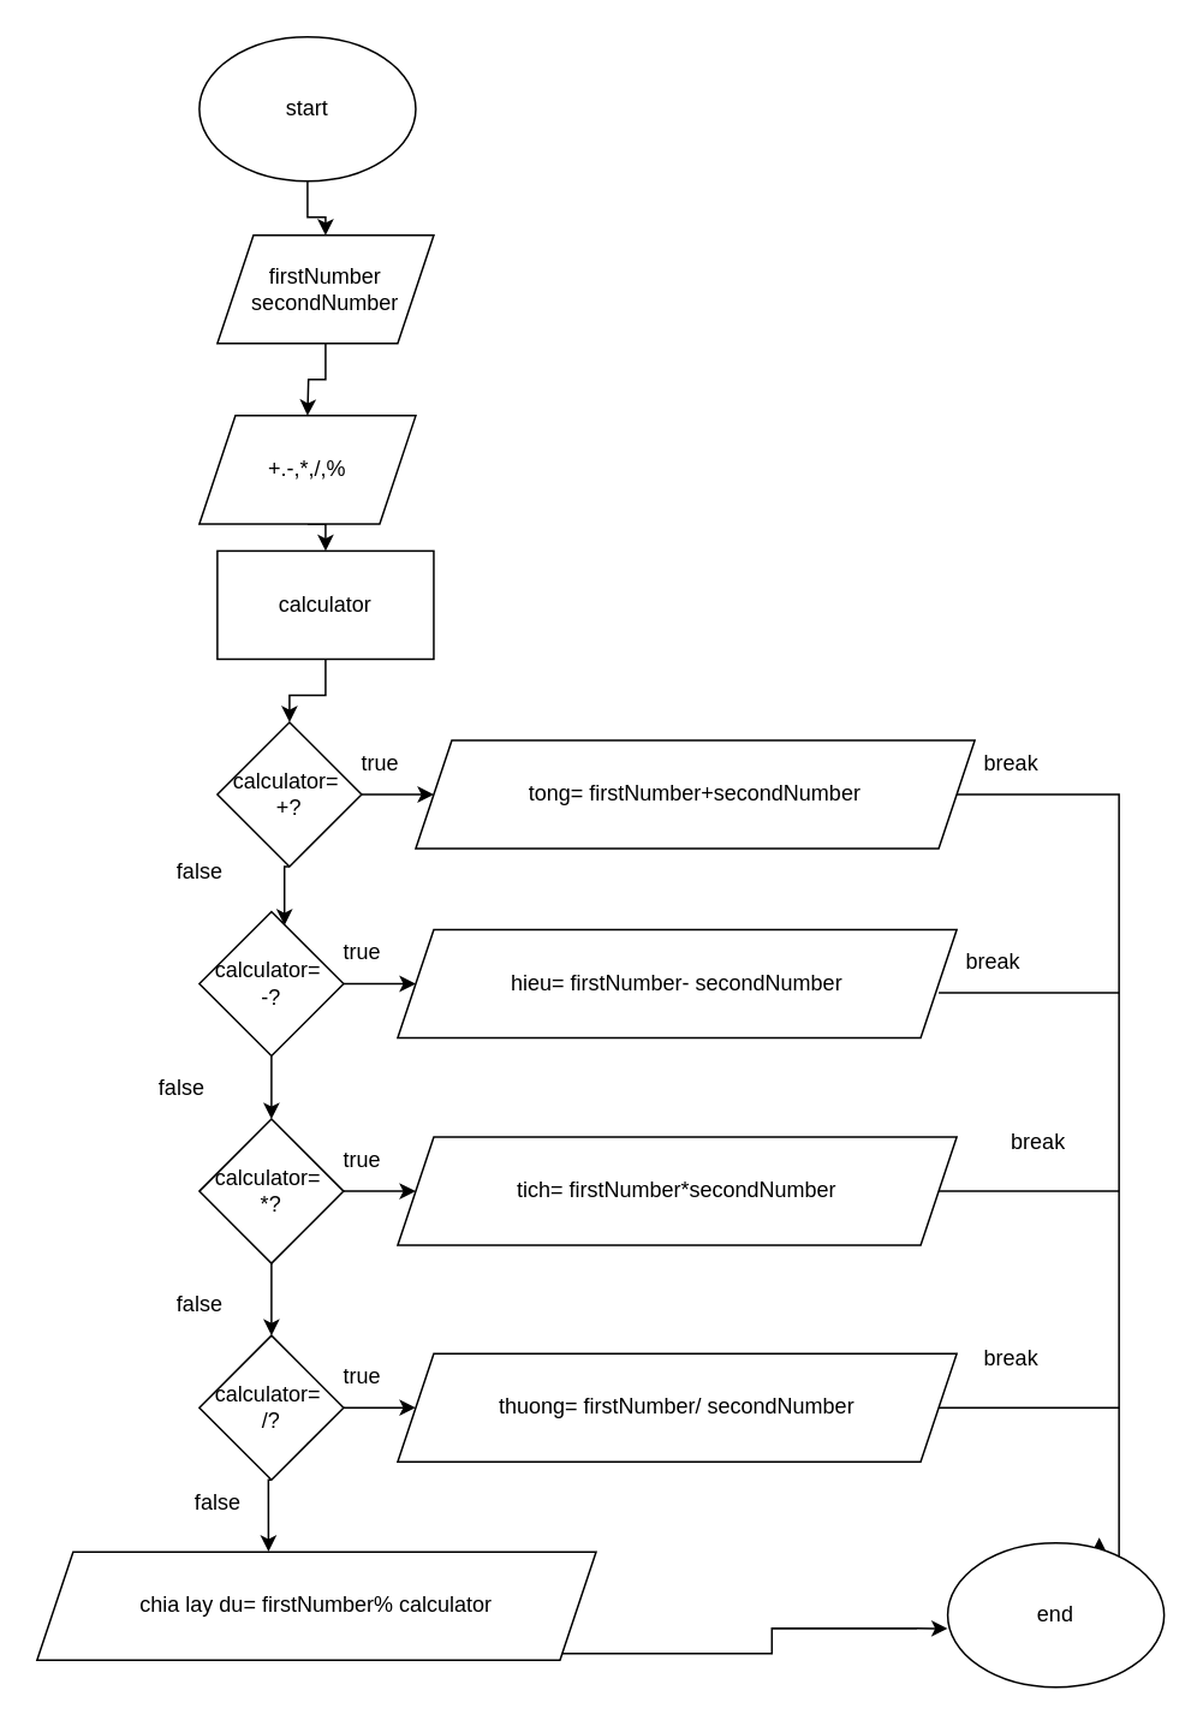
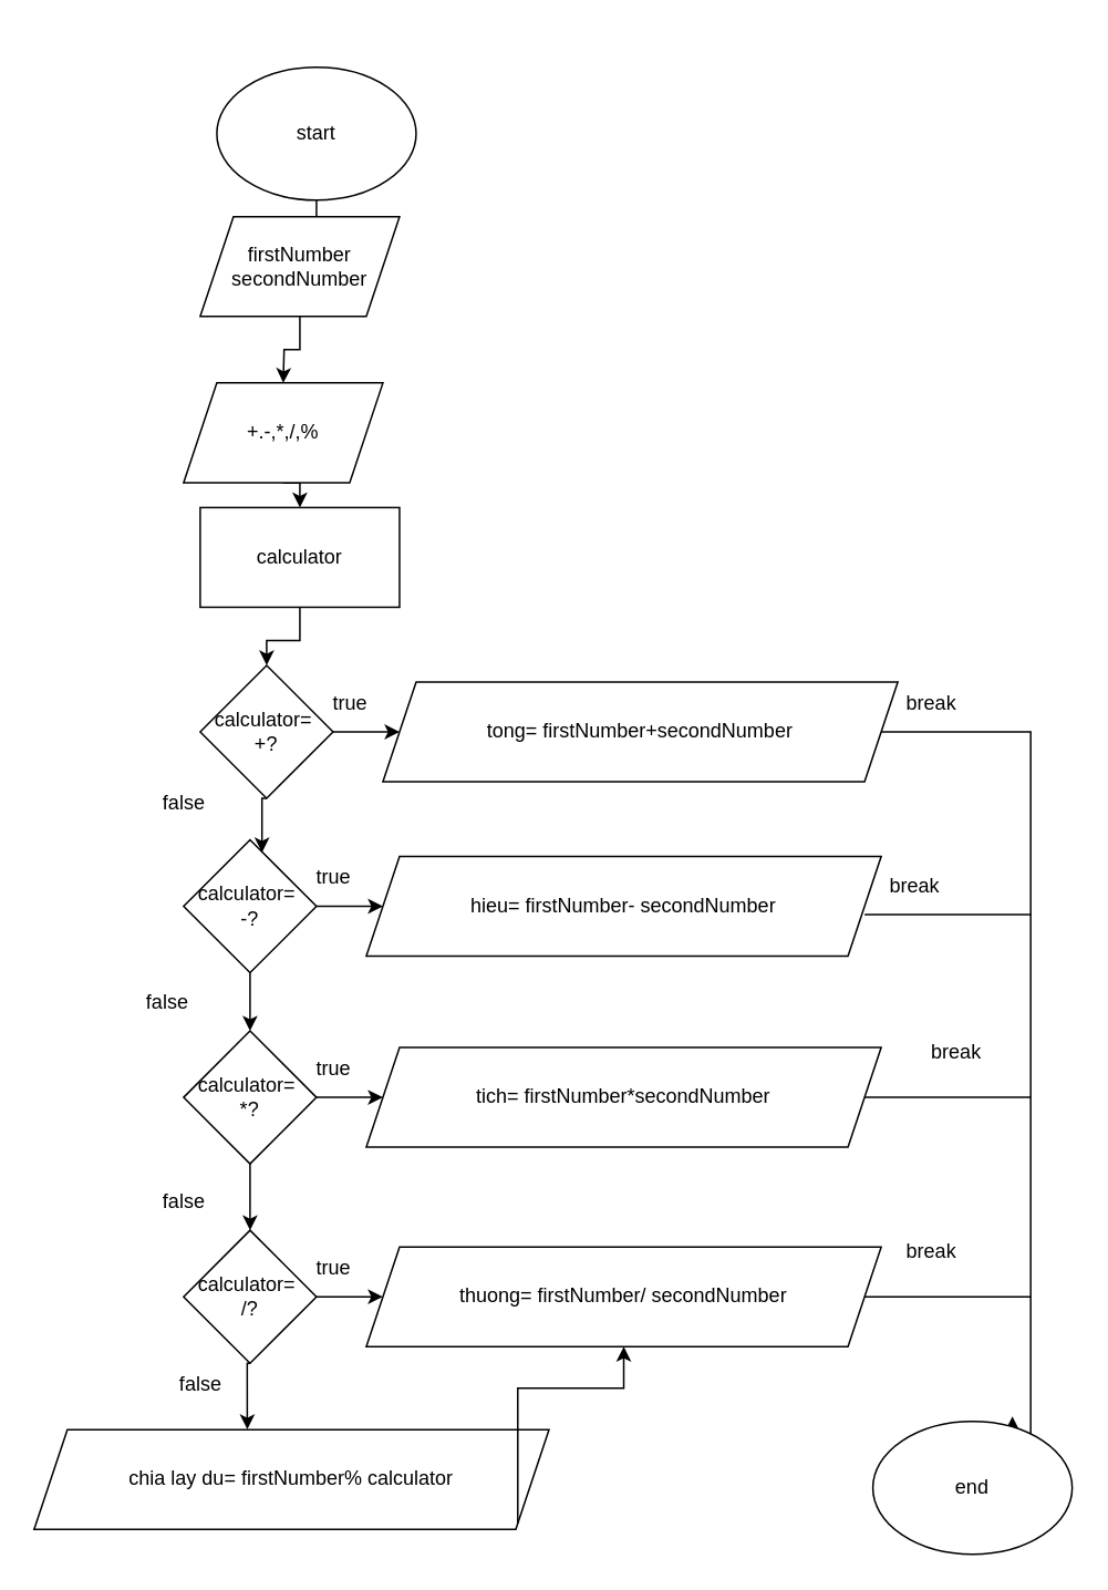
  <mxCell id="0" />
  <mxCell id="1" parent="0" />
  <mxCell id="2" value="" style="edgeStyle=orthogonalEdgeStyle;rounded=0;orthogonalLoop=1;jettySize=auto;html=1;" edge="1" parent="1" source="3" target="5"><mxGeometry relative="1" as="geometry" /></mxCell>
- <mxCell id="3" value="start" style="ellipse;whiteSpace=wrap;html=1;" vertex="1" parent="1"><mxGeometry x="110" y="20" width="120" height="80" as="geometry" /></mxCell>
+ <mxCell id="3" value="start" style="ellipse;whiteSpace=wrap;html=1;" vertex="1" parent="1"><mxGeometry x="130" y="40" width="120" height="80" as="geometry" /></mxCell>
  <mxCell id="4" style="edgeStyle=orthogonalEdgeStyle;rounded=0;orthogonalLoop=1;jettySize=auto;html=1;exitX=0.5;exitY=1;exitDx=0;exitDy=0;" edge="1" parent="1" source="5"><mxGeometry relative="1" as="geometry"><mxPoint x="170" y="230" as="targetPoint" /></mxGeometry></mxCell>
  <mxCell id="5" value="firstNumber&lt;br&gt;secondNumber" style="shape=parallelogram;perimeter=parallelogramPerimeter;whiteSpace=wrap;html=1;fixedSize=1;" vertex="1" parent="1"><mxGeometry x="120" y="130" width="120" height="60" as="geometry" /></mxCell>
  <mxCell id="6" style="edgeStyle=orthogonalEdgeStyle;rounded=0;orthogonalLoop=1;jettySize=auto;html=1;exitX=0.5;exitY=1;exitDx=0;exitDy=0;entryX=0.5;entryY=0;entryDx=0;entryDy=0;" edge="1" parent="1" source="7" target="9"><mxGeometry relative="1" as="geometry" /></mxCell>
  <mxCell id="7" value="+.-,*,/,%" style="shape=parallelogram;perimeter=parallelogramPerimeter;whiteSpace=wrap;html=1;fixedSize=1;" vertex="1" parent="1"><mxGeometry x="110" y="230" width="120" height="60" as="geometry" /></mxCell>
  <mxCell id="8" style="edgeStyle=orthogonalEdgeStyle;rounded=0;orthogonalLoop=1;jettySize=auto;html=1;exitX=0.5;exitY=1;exitDx=0;exitDy=0;entryX=0.5;entryY=0;entryDx=0;entryDy=0;" edge="1" parent="1" source="9" target="11"><mxGeometry relative="1" as="geometry" /></mxCell>
  <mxCell id="9" value="calculator" style="rounded=0;whiteSpace=wrap;html=1;" vertex="1" parent="1"><mxGeometry x="120" y="305" width="120" height="60" as="geometry" /></mxCell>
  <mxCell id="10" value="" style="edgeStyle=orthogonalEdgeStyle;rounded=0;orthogonalLoop=1;jettySize=auto;html=1;" edge="1" parent="1" source="11" target="13"><mxGeometry relative="1" as="geometry" /></mxCell>
  <mxCell id="11" value="calculator=&amp;nbsp;&lt;br&gt;+?" style="rhombus;whiteSpace=wrap;html=1;" vertex="1" parent="1"><mxGeometry x="120" y="400" width="80" height="80" as="geometry" /></mxCell>
  <mxCell id="12" style="edgeStyle=orthogonalEdgeStyle;rounded=0;orthogonalLoop=1;jettySize=auto;html=1;exitX=1;exitY=0.5;exitDx=0;exitDy=0;entryX=0.7;entryY=-0.037;entryDx=0;entryDy=0;entryPerimeter=0;" edge="1" parent="1" source="13" target="36"><mxGeometry relative="1" as="geometry"><mxPoint x="620" y="440" as="targetPoint" /><Array as="points"><mxPoint x="620" y="440" /><mxPoint x="620" y="867" /></Array></mxGeometry></mxCell>
  <mxCell id="13" value="tong= firstNumber+secondNumber" style="shape=parallelogram;perimeter=parallelogramPerimeter;whiteSpace=wrap;html=1;fixedSize=1;" vertex="1" parent="1"><mxGeometry x="230" y="410" width="310" height="60" as="geometry" /></mxCell>
  <mxCell id="14" value="true" style="text;html=1;align=center;verticalAlign=middle;resizable=0;points=[];autosize=1;strokeColor=none;fillColor=none;" vertex="1" parent="1"><mxGeometry x="190" y="408" width="40" height="30" as="geometry" /></mxCell>
  <mxCell id="15" value="" style="edgeStyle=orthogonalEdgeStyle;rounded=0;orthogonalLoop=1;jettySize=auto;html=1;" edge="1" source="17" target="18" parent="1"><mxGeometry relative="1" as="geometry" /></mxCell>
  <mxCell id="16" style="edgeStyle=orthogonalEdgeStyle;rounded=0;orthogonalLoop=1;jettySize=auto;html=1;exitX=0.5;exitY=1;exitDx=0;exitDy=0;entryX=0.5;entryY=0;entryDx=0;entryDy=0;" edge="1" parent="1" source="17" target="22"><mxGeometry relative="1" as="geometry" /></mxCell>
  <mxCell id="17" value="calculator=&amp;nbsp;&lt;br&gt;-?" style="rhombus;whiteSpace=wrap;html=1;" vertex="1" parent="1"><mxGeometry x="110" y="505" width="80" height="80" as="geometry" /></mxCell>
  <mxCell id="18" value="hieu= firstNumber- secondNumber" style="shape=parallelogram;perimeter=parallelogramPerimeter;whiteSpace=wrap;html=1;fixedSize=1;" vertex="1" parent="1"><mxGeometry x="220" y="515" width="310" height="60" as="geometry" /></mxCell>
  <mxCell id="19" value="true" style="text;html=1;align=center;verticalAlign=middle;resizable=0;points=[];autosize=1;strokeColor=none;fillColor=none;" vertex="1" parent="1"><mxGeometry x="180" y="513" width="40" height="30" as="geometry" /></mxCell>
  <mxCell id="20" value="" style="edgeStyle=orthogonalEdgeStyle;rounded=0;orthogonalLoop=1;jettySize=auto;html=1;" edge="1" source="22" target="23" parent="1"><mxGeometry relative="1" as="geometry" /></mxCell>
  <mxCell id="21" style="edgeStyle=orthogonalEdgeStyle;rounded=0;orthogonalLoop=1;jettySize=auto;html=1;exitX=0.5;exitY=1;exitDx=0;exitDy=0;entryX=0.5;entryY=0;entryDx=0;entryDy=0;" edge="1" parent="1" source="22" target="26"><mxGeometry relative="1" as="geometry" /></mxCell>
  <mxCell id="22" value="calculator=&amp;nbsp;&lt;br&gt;*?" style="rhombus;whiteSpace=wrap;html=1;" vertex="1" parent="1"><mxGeometry x="110" y="620" width="80" height="80" as="geometry" /></mxCell>
  <mxCell id="23" value="tich= firstNumber*secondNumber" style="shape=parallelogram;perimeter=parallelogramPerimeter;whiteSpace=wrap;html=1;fixedSize=1;" vertex="1" parent="1"><mxGeometry x="220" y="630" width="310" height="60" as="geometry" /></mxCell>
  <mxCell id="24" value="true" style="text;html=1;align=center;verticalAlign=middle;resizable=0;points=[];autosize=1;strokeColor=none;fillColor=none;" vertex="1" parent="1"><mxGeometry x="180" y="628" width="40" height="30" as="geometry" /></mxCell>
  <mxCell id="25" value="" style="edgeStyle=orthogonalEdgeStyle;rounded=0;orthogonalLoop=1;jettySize=auto;html=1;" edge="1" source="26" target="27" parent="1"><mxGeometry relative="1" as="geometry" /></mxCell>
  <mxCell id="26" value="calculator=&amp;nbsp;&lt;br&gt;/?" style="rhombus;whiteSpace=wrap;html=1;" vertex="1" parent="1"><mxGeometry x="110" y="740" width="80" height="80" as="geometry" /></mxCell>
  <mxCell id="27" value="thuong= firstNumber/ secondNumber" style="shape=parallelogram;perimeter=parallelogramPerimeter;whiteSpace=wrap;html=1;fixedSize=1;" vertex="1" parent="1"><mxGeometry x="220" y="750" width="310" height="60" as="geometry" /></mxCell>
  <mxCell id="28" value="true" style="text;html=1;align=center;verticalAlign=middle;resizable=0;points=[];autosize=1;strokeColor=none;fillColor=none;" vertex="1" parent="1"><mxGeometry x="180" y="748" width="40" height="30" as="geometry" /></mxCell>
  <mxCell id="29" value="chia lay du= firstNumber% calculator" style="shape=parallelogram;perimeter=parallelogramPerimeter;whiteSpace=wrap;html=1;fixedSize=1;" vertex="1" parent="1"><mxGeometry x="20" y="860" width="310" height="60" as="geometry" /></mxCell>
  <mxCell id="30" style="edgeStyle=orthogonalEdgeStyle;rounded=0;orthogonalLoop=1;jettySize=auto;html=1;exitX=0.5;exitY=1;exitDx=0;exitDy=0;entryX=0.414;entryY=-0.003;entryDx=0;entryDy=0;entryPerimeter=0;" edge="1" parent="1" source="26" target="29"><mxGeometry relative="1" as="geometry" /></mxCell>
  <mxCell id="31" style="edgeStyle=orthogonalEdgeStyle;rounded=0;orthogonalLoop=1;jettySize=auto;html=1;exitX=0.5;exitY=1;exitDx=0;exitDy=0;entryX=0.59;entryY=0.095;entryDx=0;entryDy=0;entryPerimeter=0;" edge="1" parent="1" source="11" target="17"><mxGeometry relative="1" as="geometry" /></mxCell>
  <mxCell id="32" value="false" style="text;html=1;align=center;verticalAlign=middle;resizable=0;points=[];autosize=1;strokeColor=none;fillColor=none;" vertex="1" parent="1"><mxGeometry x="85" y="468" width="50" height="30" as="geometry" /></mxCell>
  <mxCell id="33" value="false" style="text;html=1;align=center;verticalAlign=middle;resizable=0;points=[];autosize=1;strokeColor=none;fillColor=none;" vertex="1" parent="1"><mxGeometry x="75" y="588" width="50" height="30" as="geometry" /></mxCell>
  <mxCell id="34" value="false" style="text;html=1;align=center;verticalAlign=middle;resizable=0;points=[];autosize=1;strokeColor=none;fillColor=none;" vertex="1" parent="1"><mxGeometry x="85" y="708" width="50" height="30" as="geometry" /></mxCell>
  <mxCell id="35" value="false" style="text;html=1;align=center;verticalAlign=middle;resizable=0;points=[];autosize=1;strokeColor=none;fillColor=none;" vertex="1" parent="1"><mxGeometry x="95" y="818" width="50" height="30" as="geometry" /></mxCell>
  <mxCell id="36" value="end" style="ellipse;whiteSpace=wrap;html=1;" vertex="1" parent="1"><mxGeometry x="525" y="855" width="120" height="80" as="geometry" /></mxCell>
- <mxCell id="37" style="edgeStyle=orthogonalEdgeStyle;rounded=0;orthogonalLoop=1;jettySize=auto;html=1;exitX=1;exitY=1;exitDx=0;exitDy=0;entryX=0;entryY=0.593;entryDx=0;entryDy=0;entryPerimeter=0;" edge="1" parent="1" source="29" target="36"><mxGeometry relative="1" as="geometry" /></mxCell>
+ <mxCell id="37" style="edgeStyle=orthogonalEdgeStyle;rounded=0;orthogonalLoop=1;jettySize=auto;html=1;exitX=1;exitY=1;exitDx=0;exitDy=0;" edge="1" parent="1" source="29" target="27"><mxGeometry relative="1" as="geometry" /></mxCell>
  <mxCell id="38" value="break" style="text;html=1;align=center;verticalAlign=middle;resizable=0;points=[];autosize=1;strokeColor=none;fillColor=none;" vertex="1" parent="1"><mxGeometry x="535" y="408" width="50" height="30" as="geometry" /></mxCell>
  <mxCell id="39" value="" style="endArrow=none;html=1;rounded=0;" edge="1" parent="1"><mxGeometry width="50" height="50" relative="1" as="geometry"><mxPoint x="620" y="550" as="sourcePoint" /><mxPoint x="520" y="550" as="targetPoint" /></mxGeometry></mxCell>
  <mxCell id="40" value="" style="endArrow=none;html=1;rounded=0;" edge="1" parent="1"><mxGeometry width="50" height="50" relative="1" as="geometry"><mxPoint x="620" y="660" as="sourcePoint" /><mxPoint x="520" y="660" as="targetPoint" /></mxGeometry></mxCell>
  <mxCell id="41" value="" style="endArrow=none;html=1;rounded=0;" edge="1" parent="1"><mxGeometry width="50" height="50" relative="1" as="geometry"><mxPoint x="620" y="780" as="sourcePoint" /><mxPoint x="520" y="780" as="targetPoint" /></mxGeometry></mxCell>
  <mxCell id="42" value="break" style="text;html=1;align=center;verticalAlign=middle;resizable=0;points=[];autosize=1;strokeColor=none;fillColor=none;" vertex="1" parent="1"><mxGeometry x="525" y="518" width="50" height="30" as="geometry" /></mxCell>
  <mxCell id="43" value="break" style="text;html=1;align=center;verticalAlign=middle;resizable=0;points=[];autosize=1;strokeColor=none;fillColor=none;" vertex="1" parent="1"><mxGeometry x="550" y="618" width="50" height="30" as="geometry" /></mxCell>
  <mxCell id="44" value="break" style="text;html=1;align=center;verticalAlign=middle;resizable=0;points=[];autosize=1;strokeColor=none;fillColor=none;" vertex="1" parent="1"><mxGeometry x="535" y="738" width="50" height="30" as="geometry" /></mxCell>
